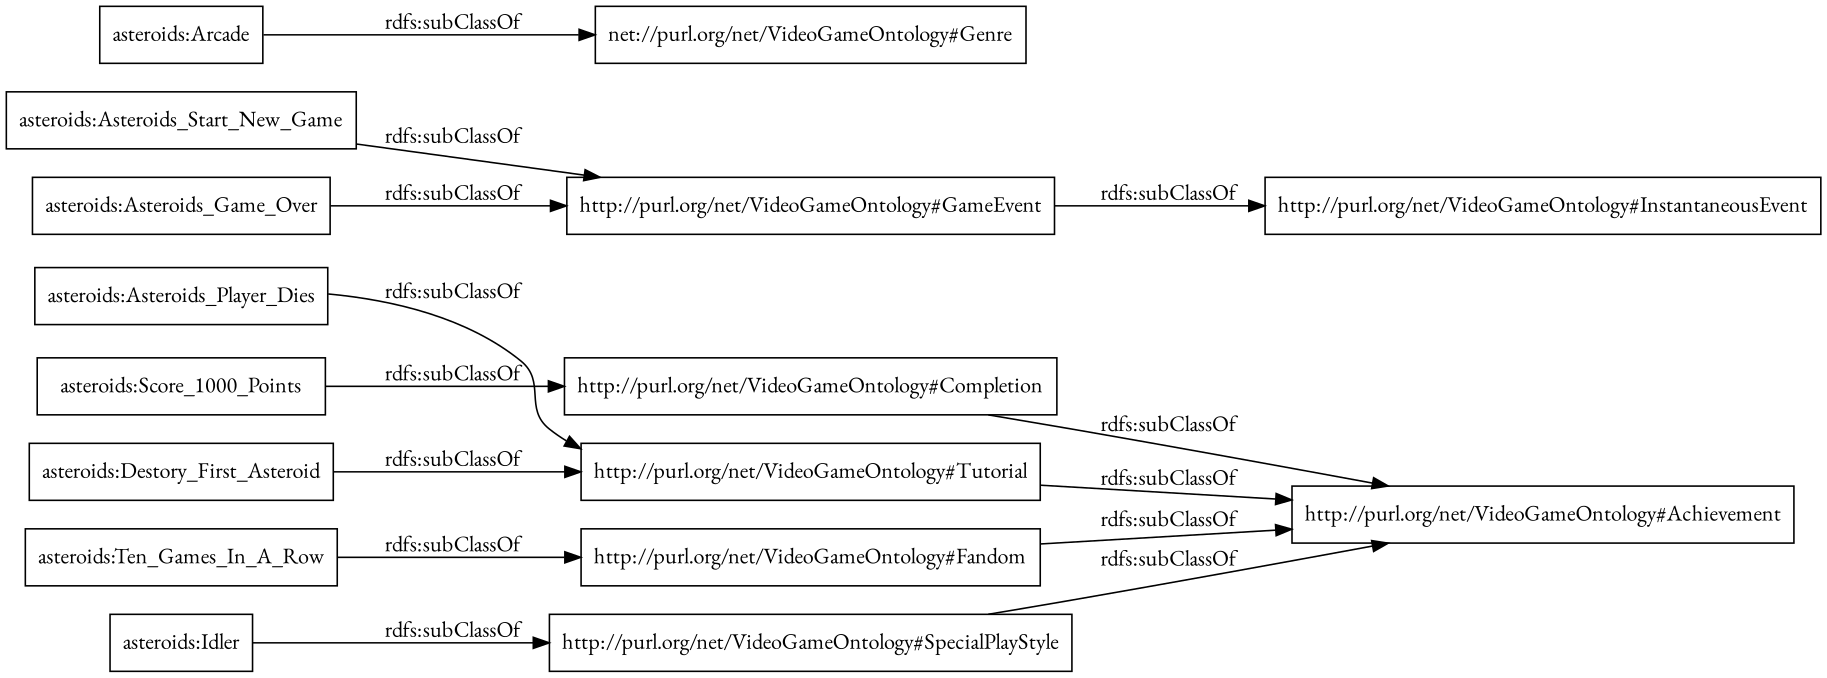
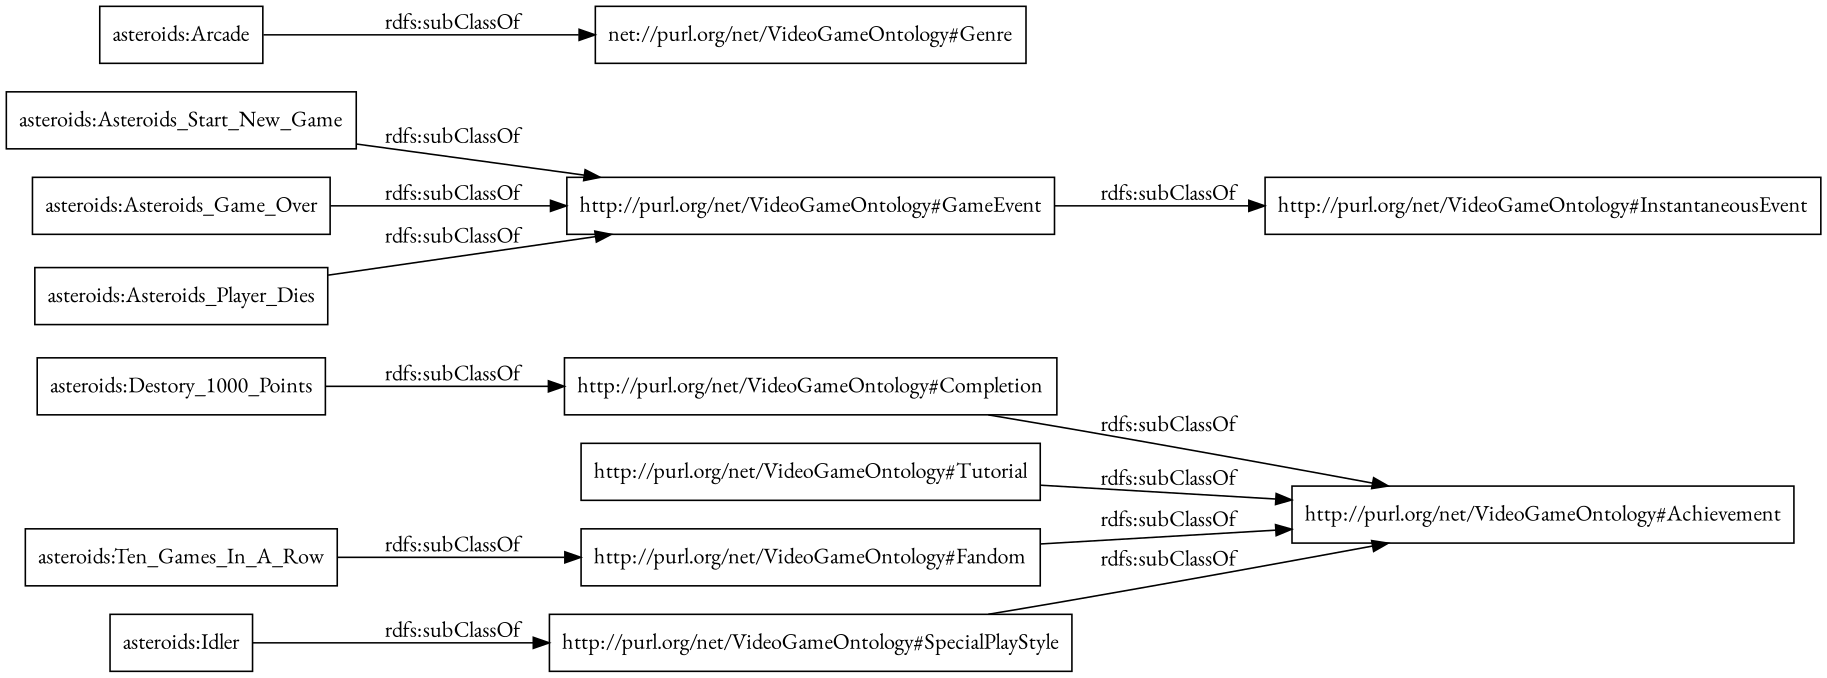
  digraph {
    fontname="EB Garamond"
    rankdir=LR
    node [color=black fontname="EB Garamond" shape=rectangle]
    edge [fontname="EB Garamond"]
    "http://purl.org/net/VideoGameOntology#GameEvent"
    "http://purl.org/net/VideoGameOntology#InstantaneousEvent"
    "http://purl.org/net/VideoGameOntology#Tutorial"
    "http://purl.org/net/VideoGameOntology#Achievement"
    "asteroids:Asteroids_Player_Dies"
    "asteroids:Asteroids_Start_New_Game"
    "http://purl.org/net/VideoGameOntology#Completion"
    "asteroids:Asteroids_Game_Over"
-   "asteroids:Destory_First_Asteroid"
    "asteroids:Ten_Games_In_A_Row"
    "http://purl.org/net/VideoGameOntology#Fandom"
-   "asteroids:Score_1000_Points"
+   "asteroids:Score_1000_Points" [label="asteroids:Destory_1000_Points"]
    "http://purl.org/net/VideoGameOntology#SpecialPlayStyle"
    "asteroids:Idler"
    n15 [label="net://purl.org/net/VideoGameOntology#Genre"]
    "asteroids:Arcade"
    "http://purl.org/net/VideoGameOntology#GameEvent" -> "http://purl.org/net/VideoGameOntology#InstantaneousEvent" [label="rdfs:subClassOf"]
    "http://purl.org/net/VideoGameOntology#Tutorial" -> "http://purl.org/net/VideoGameOntology#Achievement" [label="rdfs:subClassOf"]
-   "asteroids:Asteroids_Player_Dies" -> "http://purl.org/net/VideoGameOntology#Tutorial" [label="rdfs:subClassOf"]
+   "asteroids:Asteroids_Player_Dies" -> "http://purl.org/net/VideoGameOntology#GameEvent" [label="rdfs:subClassOf"]
    "asteroids:Asteroids_Start_New_Game" -> "http://purl.org/net/VideoGameOntology#GameEvent" [label="rdfs:subClassOf"]
    "http://purl.org/net/VideoGameOntology#Completion" -> "http://purl.org/net/VideoGameOntology#Achievement" [label="rdfs:subClassOf"]
    "asteroids:Asteroids_Game_Over" -> "http://purl.org/net/VideoGameOntology#GameEvent" [label="rdfs:subClassOf"]
-   "asteroids:Destory_First_Asteroid" -> "http://purl.org/net/VideoGameOntology#Tutorial" [label="rdfs:subClassOf"]
    "asteroids:Ten_Games_In_A_Row" -> "http://purl.org/net/VideoGameOntology#Fandom" [label="rdfs:subClassOf"]
    "http://purl.org/net/VideoGameOntology#Fandom" -> "http://purl.org/net/VideoGameOntology#Achievement" [label="rdfs:subClassOf"]
    "asteroids:Score_1000_Points" -> "http://purl.org/net/VideoGameOntology#Completion" [label="rdfs:subClassOf"]
    "http://purl.org/net/VideoGameOntology#SpecialPlayStyle" -> "http://purl.org/net/VideoGameOntology#Achievement" [label="rdfs:subClassOf"]
    "asteroids:Idler" -> "http://purl.org/net/VideoGameOntology#SpecialPlayStyle" [label="rdfs:subClassOf"]
    "asteroids:Arcade" -> n15 [label="rdfs:subClassOf"]
  }
